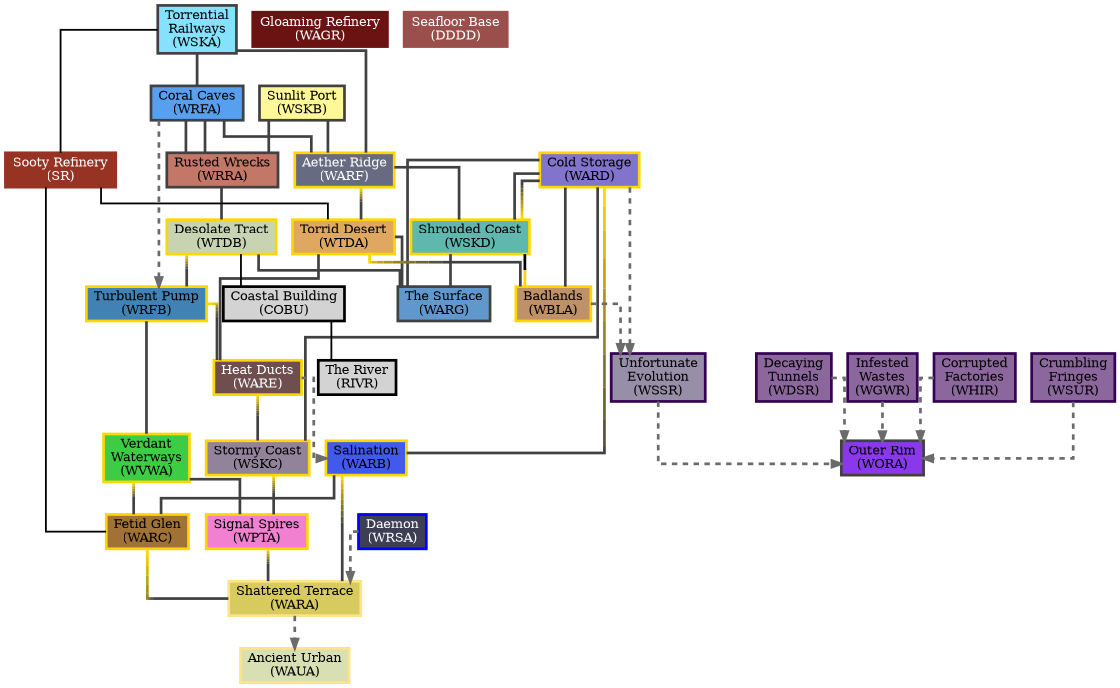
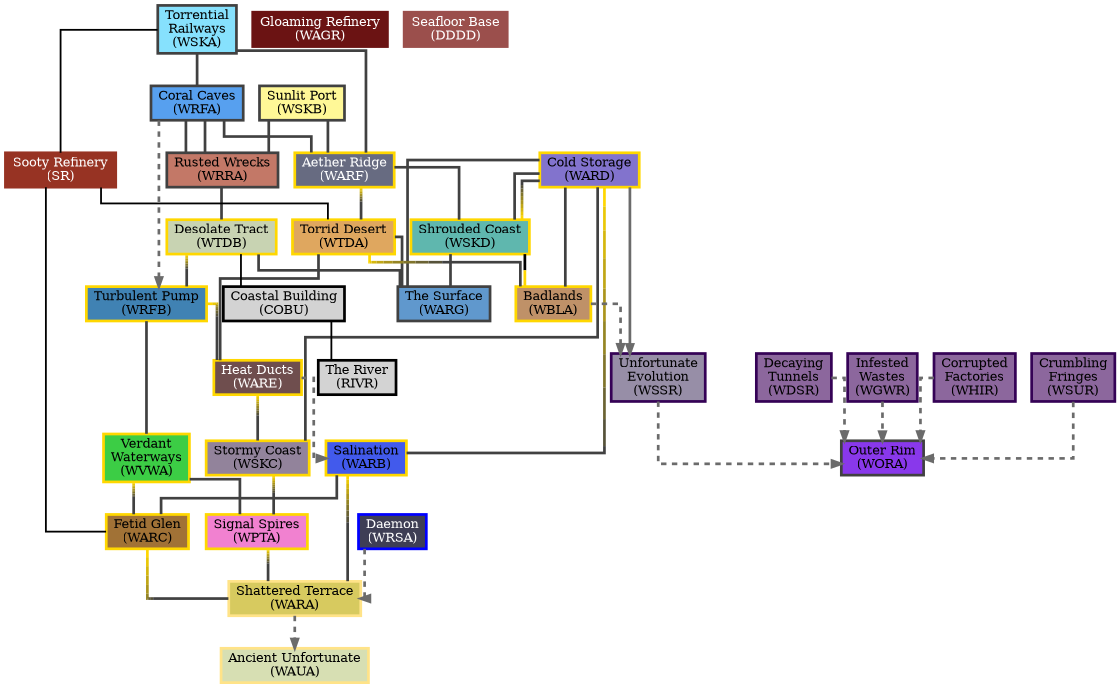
  strict digraph {
    splines=ortho
    node [color=gold penwidth=3 shape=rect style=filled]
    edge [color="#414141" dir=none penwidth=3]
    n1 [fillcolor="#425aec" label="Salination\n(WARB)"]
    n2 [fillcolor="#a17236" label="Fetid Glen\n(WARC)"]
    n3 [color="#ffe388" fillcolor="#d7ca5f" label="Shattered Terrace\n(WARA)"]
-   n4 [color="#ffe388" fillcolor="#d7dfb3" label="Ancient Urban\n(WAUA)"]
+   n4 [color="#ffe388" fillcolor="#d7dfb3" label="Ancient Unfortunate\n(WAUA)"]
    n5 [fillcolor="#8273cd" label="Cold Storage\n(WARD)"]
    n6 [fillcolor="#92839b" label="Stormy Coast\n(WSKC)"]
    n7 [fillcolor="#5fb7ae" label="Shrouded Coast\n(WSKD)"]
    n8 [color="#350256" fillcolor="#978ea7" label="Unfortunate\nEvolution\n(WSSR)"]
    n9 [fillcolor="#f181d0" label="Signal Spires\n(WPTA)"]
    n10 [color="#414141" fillcolor="#6098cd" label="The Surface\n(WARG)"]
    n11 [fillcolor="#bf9168" label="Badlands\n(WBLA)"]
    n12 [color="#414141" fillcolor="#8938eb" label="Outer Rim\n(WORA)"]
    n13 [fillcolor="#6f4e4e" fontcolor=white label="Heat Ducts\n(WARE)"]
    n14 [fillcolor="#676b81" fontcolor=white label="Aether Ridge\n(WARF)"]
    n15 [fillcolor="#dfa75f" label="Torrid Desert\n(WTDA)"]
    n16 [color=blue fillcolor="#3e3e55" fontcolor=white label="Daemon\n(WRSA)"]
    n17 [color="#414141" fillcolor="#57a0ef" label="Coral Caves\n(WRFA)"]
    n18 [fillcolor="#4082b3" label="Turbulent Pump\n(WRFB)"]
    n19 [color="#414141" fillcolor="#c37867" label="Rusted Wrecks\n(WRRA)"]
    n20 [fillcolor="#3ccd45" label="Verdant\nWaterways\n(WVWA)"]
    n21 [fillcolor="#c8d3b2" label="Desolate Tract\n(WTDB)"]
    n22 [label="Coastal Building\n(COBU)" color=""]
    n23 [color="#414141" fillcolor="#86e1fd" label="Torrential\nRailways\n(WSKA)"]
    n24 [color="#973323" fontcolor="#ffffff" label="Sooty Refinery\n(SR)"]
    n25 [color="#414141" fillcolor="#fff897" label="Sunlit Port\n(WSKB)"]
    n26 [label="The River\n(RIVR)" color=""]
    n27 [color="#350256" fillcolor="#8c679d" label="Decaying\nTunnels\n(WDSR)"]
    n28 [color="#350256" fillcolor="#8c679d" label="Infested\nWastes\n(WGWR)"]
    n29 [color="#350256" fillcolor="#8c679d" label="Corrupted\nFactories\n(WHIR)"]
    n30 [color="#350256" fillcolor="#8c679d" label="Crumbling\nFringes\n(WSUR)"]
    n31 [color="#6b1313" fontcolor="#ffffff" label="Gloaming Refinery\n(WAGR)"]
    n32 [color="#9b4f4c" fontcolor="#ffffff" label="Seafloor Base\n(DDDD)"]
    n1 -> n2
    n1 -> n3 [color="#ffd700;0.05:#eac807;0.05:#d5b70e;0.05:#c0a616;0.05:#ab951d;0.05:#958524;0.05:#80742b;0.05:#6b6333;0.05:#56523a;0.05:#414141"]
    n2 -> n3 [color="#ffd700;0.05:#eac807;0.05:#d5b70e;0.05:#c0a616;0.05:#ab951d;0.05:#958524;0.05:#80742b;0.05:#6b6333;0.05:#56523a;0.05:#414141"]
    n3 -> n4 [color="#6B6B6B" dir=forward style=dashed]
    n5 -> n1 [color="#ffd700;0.05:#eac807;0.05:#d5b70e;0.05:#c0a616;0.05:#ab951d;0.05:#958524;0.05:#80742b;0.05:#6b6333;0.05:#56523a;0.05:#414141"]
    n5 -> n6
    n5 -> n7
-   n5 -> n8 [color="#6B6B6B" dir=forward style=dashed]
+   n5 -> n8 [color="#6B6B6B" dir=forward style=solid]
    n6 -> n9 [color="#ffd700;0.05:#eac807;0.05:#d5b70e;0.05:#c0a616;0.05:#ab951d;0.05:#958524;0.05:#80742b;0.05:#6b6333;0.05:#56523a;0.05:#414141"]
    n7 -> n5 [color="#ffd700;0.05:#eac807;0.05:#d5b70e;0.05:#c0a616;0.05:#ab951d;0.05:#958524;0.05:#80742b;0.05:#6b6333;0.05:#56523a;0.05:#414141"]
    n7 -> n10
    n7 -> n11 [color="black:gold;0.5"]
    n8 -> n12 [color="#6B6B6B" dir=forward style=dashed]
    n9 -> n3 [color="#ffd700;0.05:#eac807;0.05:#d5b70e;0.05:#c0a616;0.05:#ab951d;0.05:#958524;0.05:#80742b;0.05:#6b6333;0.05:#56523a;0.05:#414141"]
    n10 -> n5
    n11 -> n5
    n11 -> n8 [color="#6B6B6B" dir=forward style=dashed]
    n13 -> n1 [color="#6B6B6B" dir=forward style=dashed]
    n13 -> n6 [color="#ffd700;0.05:#eac807;0.05:#d5b70e;0.05:#c0a616;0.05:#ab951d;0.05:#958524;0.05:#80742b;0.05:#6b6333;0.05:#56523a;0.05:#414141"]
    n14 -> n7
    n14 -> n15 [color="#ffd700;0.05:#eac807;0.05:#d5b70e;0.05:#c0a616;0.05:#ab951d;0.05:#958524;0.05:#80742b;0.05:#6b6333;0.05:#56523a;0.05:#414141"]
    n15 -> n10
    n15 -> n11 [color="#ffd700;0.05:#eac807;0.05:#d5b70e;0.05:#c0a616;0.05:#ab951d;0.05:#958524;0.05:#80742b;0.05:#6b6333;0.05:#56523a;0.05:#414141"]
    n15 -> n13
    n16 -> n3 [color="#6B6B6B" dir=forward style=dashed]
    n17 -> n14
    n17 -> n18 [color="#6B6B6B" dir=forward style=dashed]
    n17 -> n19
    n18 -> n13 [color="#ffd700;0.05:#eac807;0.05:#d5b70e;0.05:#c0a616;0.05:#ab951d;0.05:#958524;0.05:#80742b;0.05:#6b6333;0.05:#56523a;0.05:#414141"]
    n18 -> n20
    n19 -> n17
    n19 -> n21
    n20 -> n2 [color="#ffd700;0.05:#eac807;0.05:#d5b70e;0.05:#c0a616;0.05:#ab951d;0.05:#958524;0.05:#80742b;0.05:#6b6333;0.05:#56523a;0.05:#414141"]
    n20 -> n9
    n21 -> n10
    n21 -> n18 [color="#ffd700;0.05:#eac807;0.05:#d5b70e;0.05:#c0a616;0.05:#ab951d;0.05:#958524;0.05:#80742b;0.05:#6b6333;0.05:#56523a;0.05:#414141"]
    n21 -> n22 [color=black penwidth=2]
    n22 -> n26 [color=black penwidth=2]
    n23 -> n14
    n23 -> n17
    n23 -> n24 [color=black penwidth=2]
    n24 -> n2 [color=black penwidth=2]
    n24 -> n15 [color=black penwidth=2]
    n25 -> n14
    n25 -> n19
    n27 -> n12 [color="#6B6B6B" dir=forward style=dashed]
    n28 -> n12 [color="#6B6B6B" dir=forward style=dashed]
    n29 -> n12 [color="#6B6B6B" dir=forward style=dashed]
    n30 -> n12 [color="#6B6B6B" dir=forward style=dashed]
  }
